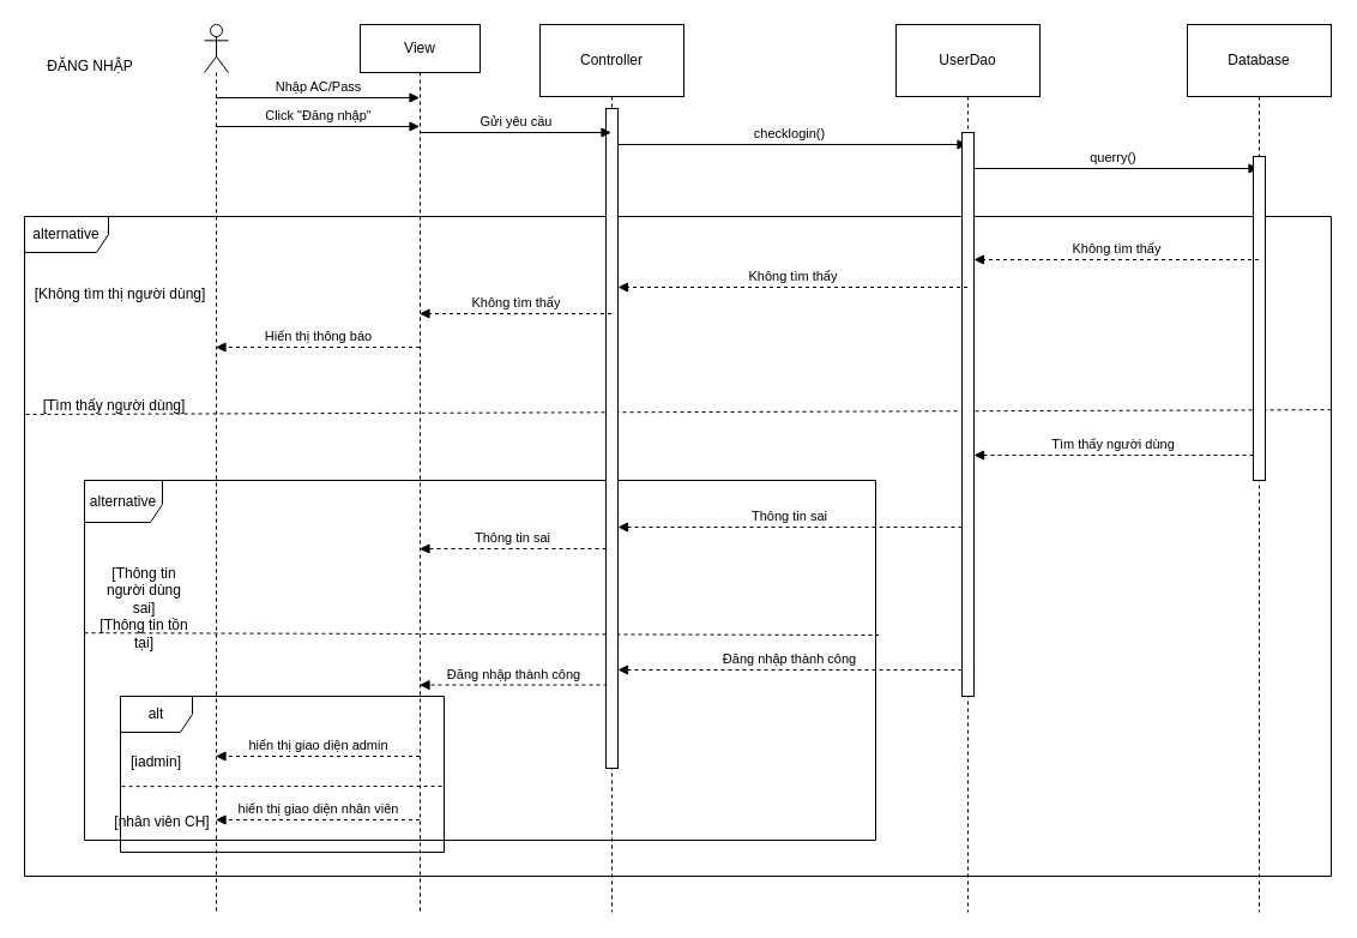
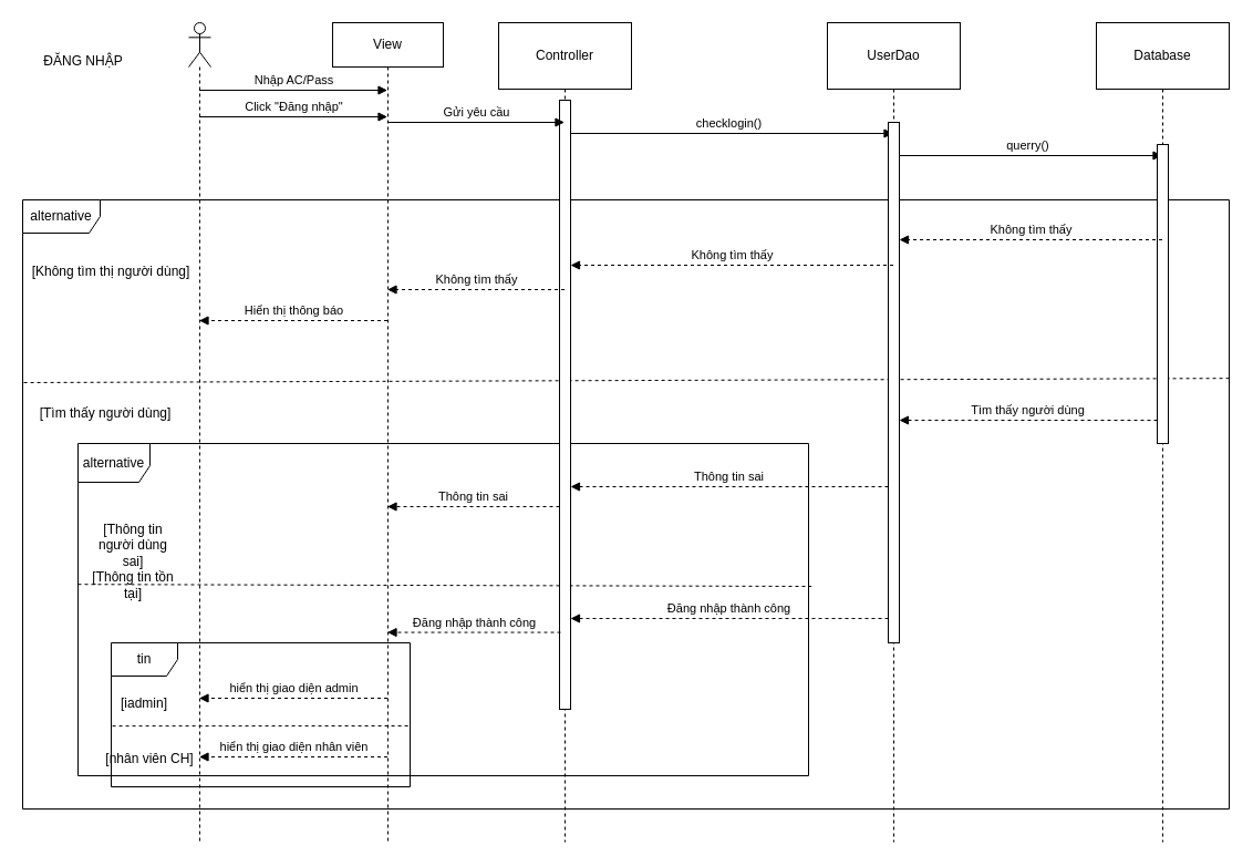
  <mxCell id="0" />
  <mxCell id="1" parent="0" />
  <mxCell id="2" value="" style="endArrow=none;dashed=1;html=1;rounded=0;exitX=0.001;exitY=0.3;exitDx=0;exitDy=0;exitPerimeter=0;entryX=1.002;entryY=0.293;entryDx=0;entryDy=0;entryPerimeter=0;" parent="1" source="4" target="4" edge="1"><mxGeometry width="50" height="50" relative="1" as="geometry"><mxPoint x="550" y="430" as="sourcePoint" /><mxPoint x="600" y="380" as="targetPoint" /></mxGeometry></mxCell>
  <mxCell id="3" value="" style="endArrow=none;dashed=1;html=1;rounded=0;exitX=0;exitY=0.424;exitDx=0;exitDy=0;exitPerimeter=0;entryX=1.004;entryY=0.43;entryDx=0;entryDy=0;entryPerimeter=0;" parent="1" source="5" target="5" edge="1"><mxGeometry width="50" height="50" relative="1" as="geometry"><mxPoint x="100" y="464.48" as="sourcePoint" /><mxPoint x="730" y="489" as="targetPoint" /></mxGeometry></mxCell>
  <mxCell id="4" value="alternative" style="shape=umlFrame;whiteSpace=wrap;html=1;width=70;height=30;" parent="1" vertex="1"><mxGeometry x="20" y="180" width="1090" height="550" as="geometry" /></mxCell>
  <mxCell id="5" value="alternative" style="shape=umlFrame;whiteSpace=wrap;html=1;width=65;height=35;" parent="1" vertex="1"><mxGeometry x="70" y="400" width="660" height="300" as="geometry" /></mxCell>
  <mxCell id="6" value="ĐĂNG NHẬP" style="text;html=1;strokeColor=none;fillColor=none;align=center;verticalAlign=middle;whiteSpace=wrap;rounded=0;" parent="1" vertex="1"><mxGeometry x="35" y="40" width="80" height="30" as="geometry" /></mxCell>
  <mxCell id="7" value="" style="shape=umlLifeline;participant=umlActor;perimeter=lifelinePerimeter;whiteSpace=wrap;html=1;container=1;collapsible=0;recursiveResize=0;verticalAlign=top;spacingTop=36;outlineConnect=0;" parent="1" vertex="1"><mxGeometry x="170" y="20" width="20" height="740" as="geometry" /></mxCell>
  <mxCell id="8" value="Controller" style="shape=umlLifeline;perimeter=lifelinePerimeter;whiteSpace=wrap;html=1;container=1;collapsible=0;recursiveResize=0;outlineConnect=0;size=60;" parent="1" vertex="1"><mxGeometry x="450" y="20" width="120" height="740" as="geometry" /></mxCell>
  <mxCell id="9" value="checklogin()" style="html=1;verticalAlign=bottom;endArrow=block;rounded=0;" parent="8" target="11" edge="1"><mxGeometry width="80" relative="1" as="geometry"><mxPoint x="60" y="100" as="sourcePoint" /><mxPoint x="140" y="100" as="targetPoint" /></mxGeometry></mxCell>
  <mxCell id="10" value="" style="html=1;points=[];perimeter=orthogonalPerimeter;" parent="8" vertex="1"><mxGeometry x="55" y="70" width="10" height="550" as="geometry" /></mxCell>
  <mxCell id="11" value="UserDao" style="shape=umlLifeline;perimeter=lifelinePerimeter;whiteSpace=wrap;html=1;container=1;collapsible=0;recursiveResize=0;outlineConnect=0;size=60;" parent="1" vertex="1"><mxGeometry x="747" y="20" width="120" height="740" as="geometry" /></mxCell>
  <mxCell id="12" value="querry()" style="html=1;verticalAlign=bottom;endArrow=block;rounded=0;" parent="11" target="14" edge="1"><mxGeometry width="80" relative="1" as="geometry"><mxPoint x="60" y="120" as="sourcePoint" /><mxPoint x="140" y="120" as="targetPoint" /></mxGeometry></mxCell>
  <mxCell id="13" value="" style="html=1;points=[];perimeter=orthogonalPerimeter;" parent="11" vertex="1"><mxGeometry x="55" y="90" width="10" height="470" as="geometry" /></mxCell>
  <mxCell id="14" value="Database" style="shape=umlLifeline;perimeter=lifelinePerimeter;whiteSpace=wrap;html=1;container=1;collapsible=0;recursiveResize=0;outlineConnect=0;size=60;" parent="1" vertex="1"><mxGeometry x="990" y="20" width="120" height="740" as="geometry" /></mxCell>
  <mxCell id="15" value="" style="html=1;points=[];perimeter=orthogonalPerimeter;" parent="14" vertex="1"><mxGeometry x="55" y="110" width="10" height="270" as="geometry" /></mxCell>
  <mxCell id="16" value="Không tìm thấy" style="html=1;verticalAlign=bottom;endArrow=block;rounded=0;dashed=1;" parent="1" edge="1"><mxGeometry width="80" relative="1" as="geometry"><mxPoint x="1049.5" y="216" as="sourcePoint" /><mxPoint x="812" y="216" as="targetPoint" /></mxGeometry></mxCell>
  <mxCell id="17" value="Không tìm thấy" style="html=1;verticalAlign=bottom;endArrow=block;rounded=0;dashed=1;" parent="1" edge="1"><mxGeometry width="80" relative="1" as="geometry"><mxPoint x="806.5" y="239" as="sourcePoint" /><mxPoint x="515" y="239" as="targetPoint" /></mxGeometry></mxCell>
  <mxCell id="18" value="Không tìm thấy" style="html=1;verticalAlign=bottom;endArrow=block;rounded=0;dashed=1;" parent="1" edge="1"><mxGeometry width="80" relative="1" as="geometry"><mxPoint x="509.5" y="261" as="sourcePoint" /><mxPoint x="349.5" y="261" as="targetPoint" /></mxGeometry></mxCell>
  <mxCell id="19" value="[Không tìm thị người dùng]" style="text;html=1;strokeColor=none;fillColor=none;align=center;verticalAlign=middle;whiteSpace=wrap;rounded=0;" parent="1" vertex="1"><mxGeometry x="20" y="230" width="160" height="30" as="geometry" /></mxCell>
- <mxCell id="20" value="[Tìm thấy người dùng]" style="text;html=1;strokeColor=none;fillColor=none;align=center;verticalAlign=middle;whiteSpace=wrap;rounded=0;" parent="1" vertex="1"><mxGeometry x="30" y="323" width="130" height="30" as="geometry" /></mxCell>
+ <mxCell id="20" value="[Tìm thấy người dùng]" style="text;html=1;strokeColor=none;fillColor=none;align=center;verticalAlign=middle;whiteSpace=wrap;rounded=0;" parent="1" vertex="1"><mxGeometry x="30" y="358" width="130" height="30" as="geometry" /></mxCell>
  <mxCell id="21" value="Tìm thấy người dùng" style="html=1;verticalAlign=bottom;endArrow=block;rounded=0;dashed=1;" parent="1" edge="1"><mxGeometry width="80" relative="1" as="geometry"><mxPoint x="1045" y="379" as="sourcePoint" /><mxPoint x="812" y="379" as="targetPoint" /></mxGeometry></mxCell>
  <mxCell id="22" value="Thông tin sai" style="html=1;verticalAlign=bottom;endArrow=block;rounded=0;dashed=1;" parent="1" edge="1"><mxGeometry width="80" relative="1" as="geometry"><mxPoint x="802" y="439" as="sourcePoint" /><mxPoint x="515" y="439" as="targetPoint" /></mxGeometry></mxCell>
  <mxCell id="23" value="Thông tin sai" style="html=1;verticalAlign=bottom;endArrow=block;rounded=0;dashed=1;" parent="1" edge="1"><mxGeometry width="80" relative="1" as="geometry"><mxPoint x="505" y="457" as="sourcePoint" /><mxPoint x="349.5" y="457" as="targetPoint" /></mxGeometry></mxCell>
  <mxCell id="24" value="[Thông tin người dùng sai]" style="text;html=1;strokeColor=none;fillColor=none;align=center;verticalAlign=middle;whiteSpace=wrap;rounded=0;" parent="1" vertex="1"><mxGeometry x="80" y="477" width="80" height="30" as="geometry" /></mxCell>
  <mxCell id="25" value="[Thông tin tồn tại]" style="text;html=1;strokeColor=none;fillColor=none;align=center;verticalAlign=middle;whiteSpace=wrap;rounded=0;" parent="1" vertex="1"><mxGeometry x="80" y="513" width="80" height="30" as="geometry" /></mxCell>
  <mxCell id="26" value="Đăng nhập thành công" style="html=1;verticalAlign=bottom;endArrow=block;rounded=0;dashed=1;" parent="1" edge="1"><mxGeometry width="80" relative="1" as="geometry"><mxPoint x="802" y="558" as="sourcePoint" /><mxPoint x="515" y="558" as="targetPoint" /></mxGeometry></mxCell>
  <mxCell id="27" value="Đăng nhập thành công" style="html=1;verticalAlign=bottom;endArrow=block;rounded=0;dashed=1;exitX=0.1;exitY=0.972;exitDx=0;exitDy=0;exitPerimeter=0;" parent="1" edge="1"><mxGeometry width="80" relative="1" as="geometry"><mxPoint x="506" y="570.56" as="sourcePoint" /><mxPoint x="349.5" y="570.56" as="targetPoint" /></mxGeometry></mxCell>
  <mxCell id="28" value="View" style="shape=umlLifeline;perimeter=lifelinePerimeter;whiteSpace=wrap;html=1;container=1;collapsible=0;recursiveResize=0;outlineConnect=0;" parent="1" vertex="1"><mxGeometry x="300" y="20" width="100" height="740" as="geometry" /></mxCell>
  <mxCell id="29" value="Gửi yêu cầu" style="html=1;verticalAlign=bottom;endArrow=block;rounded=0;" parent="1" edge="1"><mxGeometry width="80" relative="1" as="geometry"><mxPoint x="349.5" y="110" as="sourcePoint" /><mxPoint x="509.5" y="110" as="targetPoint" /></mxGeometry></mxCell>
  <mxCell id="30" value="Nhập AC/Pass" style="html=1;verticalAlign=bottom;endArrow=block;rounded=0;" parent="1" edge="1"><mxGeometry width="80" relative="1" as="geometry"><mxPoint x="179.5" y="81" as="sourcePoint" /><mxPoint x="349.5" y="81" as="targetPoint" /></mxGeometry></mxCell>
  <mxCell id="31" value="Click &quot;Đăng nhập&quot;" style="html=1;verticalAlign=bottom;endArrow=block;rounded=0;" parent="1" edge="1"><mxGeometry width="80" relative="1" as="geometry"><mxPoint x="179.5" y="105" as="sourcePoint" /><mxPoint x="349.5" y="105" as="targetPoint" /></mxGeometry></mxCell>
- <mxCell id="32" value="alt" style="shape=umlFrame;whiteSpace=wrap;html=1;" vertex="1" parent="1"><mxGeometry x="100" y="580" width="270" height="130" as="geometry" /></mxCell>
+ <mxCell id="32" value="tin" style="shape=umlFrame;whiteSpace=wrap;html=1;" vertex="1" parent="1"><mxGeometry x="100" y="580" width="270" height="130" as="geometry" /></mxCell>
  <mxCell id="33" value="hiển thị giao diện nhân viên" style="html=1;verticalAlign=bottom;endArrow=block;rounded=0;dashed=1;" edge="1" parent="1"><mxGeometry width="80" relative="1" as="geometry"><mxPoint x="349.5" y="683" as="sourcePoint" /><mxPoint x="179.5" y="683" as="targetPoint" /></mxGeometry></mxCell>
  <mxCell id="34" value="hiển thị giao diện admin" style="html=1;verticalAlign=bottom;endArrow=block;rounded=0;dashed=1;" edge="1" parent="1"><mxGeometry width="80" relative="1" as="geometry"><mxPoint x="349.5" y="630" as="sourcePoint" /><mxPoint x="179.5" y="630" as="targetPoint" /></mxGeometry></mxCell>
  <mxCell id="35" value="" style="endArrow=none;dashed=1;html=1;rounded=0;exitX=0.004;exitY=0.578;exitDx=0;exitDy=0;exitPerimeter=0;" edge="1" parent="1" source="32"><mxGeometry width="50" height="50" relative="1" as="geometry"><mxPoint x="137.93" y="655.39" as="sourcePoint" /><mxPoint x="370" y="655" as="targetPoint" /></mxGeometry></mxCell>
  <mxCell id="36" value="[iadmin]" style="text;html=1;strokeColor=none;fillColor=none;align=center;verticalAlign=middle;whiteSpace=wrap;rounded=0;" vertex="1" parent="1"><mxGeometry x="90" y="620" width="80" height="30" as="geometry" /></mxCell>
  <mxCell id="37" value="[nhân viên CH]" style="text;html=1;strokeColor=none;fillColor=none;align=center;verticalAlign=middle;whiteSpace=wrap;rounded=0;" vertex="1" parent="1"><mxGeometry x="90" y="670" width="90" height="30" as="geometry" /></mxCell>
  <mxCell id="38" value="Hiển thị thông báo" style="html=1;verticalAlign=bottom;endArrow=block;rounded=0;dashed=1;" edge="1" parent="1"><mxGeometry width="80" relative="1" as="geometry"><mxPoint x="349.5" y="289" as="sourcePoint" /><mxPoint x="179.5" y="289" as="targetPoint" /></mxGeometry></mxCell>
